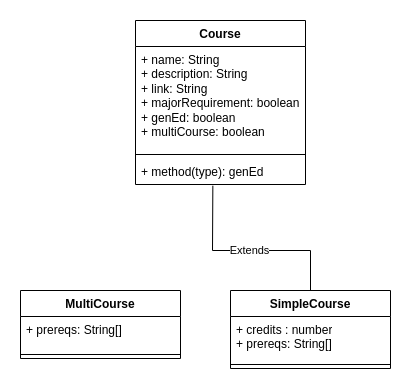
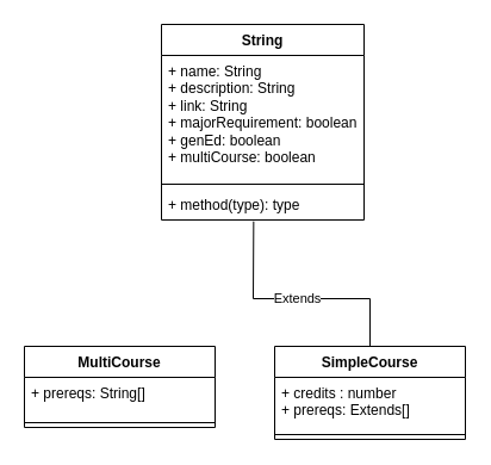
  <mxCell id="0" />
  <mxCell id="1" parent="0" />
- <mxCell id="2" value="Course" style="swimlane;fontStyle=1;align=center;verticalAlign=top;childLayout=stackLayout;horizontal=1;startSize=26;horizontalStack=0;resizeParent=1;resizeParentMax=0;resizeLast=0;collapsible=1;marginBottom=0;whiteSpace=wrap;html=1;" vertex="1" parent="1"><mxGeometry x="135" y="20" width="170" height="164" as="geometry" /></mxCell>
+ <mxCell id="2" value="String" style="swimlane;fontStyle=1;align=center;verticalAlign=top;childLayout=stackLayout;horizontal=1;startSize=26;horizontalStack=0;resizeParent=1;resizeParentMax=0;resizeLast=0;collapsible=1;marginBottom=0;whiteSpace=wrap;html=1;" vertex="1" parent="1"><mxGeometry x="135" y="20" width="170" height="164" as="geometry" /></mxCell>
  <mxCell id="3" value="+ name: String&lt;div&gt;+ description: String&lt;/div&gt;&lt;div&gt;+ link: String&lt;/div&gt;&lt;div&gt;+ majorRequirement: boolean&lt;/div&gt;&lt;div&gt;+ genEd: boolean&lt;/div&gt;&lt;div&gt;+ multiCourse: boolean&lt;/div&gt;" style="text;strokeColor=none;fillColor=none;align=left;verticalAlign=top;spacingLeft=4;spacingRight=4;overflow=hidden;rotatable=0;points=[[0,0.5],[1,0.5]];portConstraint=eastwest;whiteSpace=wrap;html=1;" vertex="1" parent="2"><mxGeometry y="26" width="170" height="104" as="geometry" /></mxCell>
  <mxCell id="4" value="" style="line;strokeWidth=1;fillColor=none;align=left;verticalAlign=middle;spacingTop=-1;spacingLeft=3;spacingRight=3;rotatable=0;labelPosition=right;points=[];portConstraint=eastwest;strokeColor=inherit;" vertex="1" parent="2"><mxGeometry y="130" width="170" height="8" as="geometry" /></mxCell>
- <mxCell id="5" value="+ method(type): genEd" style="text;strokeColor=none;fillColor=none;align=left;verticalAlign=top;spacingLeft=4;spacingRight=4;overflow=hidden;rotatable=0;points=[[0,0.5],[1,0.5]];portConstraint=eastwest;whiteSpace=wrap;html=1;" vertex="1" parent="2"><mxGeometry y="138" width="170" height="26" as="geometry" /></mxCell>
+ <mxCell id="5" value="+ method(type): type" style="text;strokeColor=none;fillColor=none;align=left;verticalAlign=top;spacingLeft=4;spacingRight=4;overflow=hidden;rotatable=0;points=[[0,0.5],[1,0.5]];portConstraint=eastwest;whiteSpace=wrap;html=1;" vertex="1" parent="2"><mxGeometry y="138" width="170" height="26" as="geometry" /></mxCell>
  <mxCell id="6" value="SimpleCourse" style="swimlane;fontStyle=1;align=center;verticalAlign=top;childLayout=stackLayout;horizontal=1;startSize=26;horizontalStack=0;resizeParent=1;resizeParentMax=0;resizeLast=0;collapsible=1;marginBottom=0;whiteSpace=wrap;html=1;" vertex="1" parent="1"><mxGeometry x="230" y="290" width="160" height="78" as="geometry" /></mxCell>
- <mxCell id="7" value="+ credits : number&lt;div&gt;+ prereqs: String[]&lt;/div&gt;" style="text;strokeColor=none;fillColor=none;align=left;verticalAlign=top;spacingLeft=4;spacingRight=4;overflow=hidden;rotatable=0;points=[[0,0.5],[1,0.5]];portConstraint=eastwest;whiteSpace=wrap;html=1;" vertex="1" parent="6"><mxGeometry y="26" width="160" height="44" as="geometry" /></mxCell>
+ <mxCell id="7" value="+ credits : number&lt;div&gt;+ prereqs: Extends[]&lt;/div&gt;" style="text;strokeColor=none;fillColor=none;align=left;verticalAlign=top;spacingLeft=4;spacingRight=4;overflow=hidden;rotatable=0;points=[[0,0.5],[1,0.5]];portConstraint=eastwest;whiteSpace=wrap;html=1;" vertex="1" parent="6"><mxGeometry y="26" width="160" height="44" as="geometry" /></mxCell>
  <mxCell id="8" value="" style="line;strokeWidth=1;fillColor=none;align=left;verticalAlign=middle;spacingTop=-1;spacingLeft=3;spacingRight=3;rotatable=0;labelPosition=right;points=[];portConstraint=eastwest;strokeColor=inherit;" vertex="1" parent="6"><mxGeometry y="70" width="160" height="8" as="geometry" /></mxCell>
  <mxCell id="9" value="MultiCourse" style="swimlane;fontStyle=1;align=center;verticalAlign=top;childLayout=stackLayout;horizontal=1;startSize=26;horizontalStack=0;resizeParent=1;resizeParentMax=0;resizeLast=0;collapsible=1;marginBottom=0;whiteSpace=wrap;html=1;" vertex="1" parent="1"><mxGeometry x="20" y="290" width="160" height="68" as="geometry" /></mxCell>
  <mxCell id="10" value="+ prereqs: String[]" style="text;strokeColor=none;fillColor=none;align=left;verticalAlign=top;spacingLeft=4;spacingRight=4;overflow=hidden;rotatable=0;points=[[0,0.5],[1,0.5]];portConstraint=eastwest;whiteSpace=wrap;html=1;" vertex="1" parent="9"><mxGeometry y="26" width="160" height="34" as="geometry" /></mxCell>
  <mxCell id="11" value="" style="line;strokeWidth=1;fillColor=none;align=left;verticalAlign=middle;spacingTop=-1;spacingLeft=3;spacingRight=3;rotatable=0;labelPosition=right;points=[];portConstraint=eastwest;strokeColor=inherit;" vertex="1" parent="9"><mxGeometry y="60" width="160" height="8" as="geometry" /></mxCell>
  <mxCell id="12" value="Extends" style="endArrow=none;endSize=16;endFill=0;html=1;rounded=0;exitX=0.5;exitY=0;exitDx=0;exitDy=0;entryX=0.455;entryY=1.046;entryDx=0;entryDy=0;entryPerimeter=0;" edge="1" parent="1" source="6" target="5"><mxGeometry width="160" relative="1" as="geometry"><mxPoint x="340" y="180" as="sourcePoint" /><mxPoint x="500" y="180" as="targetPoint" /><Array as="points"><mxPoint x="310" y="250" /><mxPoint x="212" y="250" /></Array></mxGeometry></mxCell>
